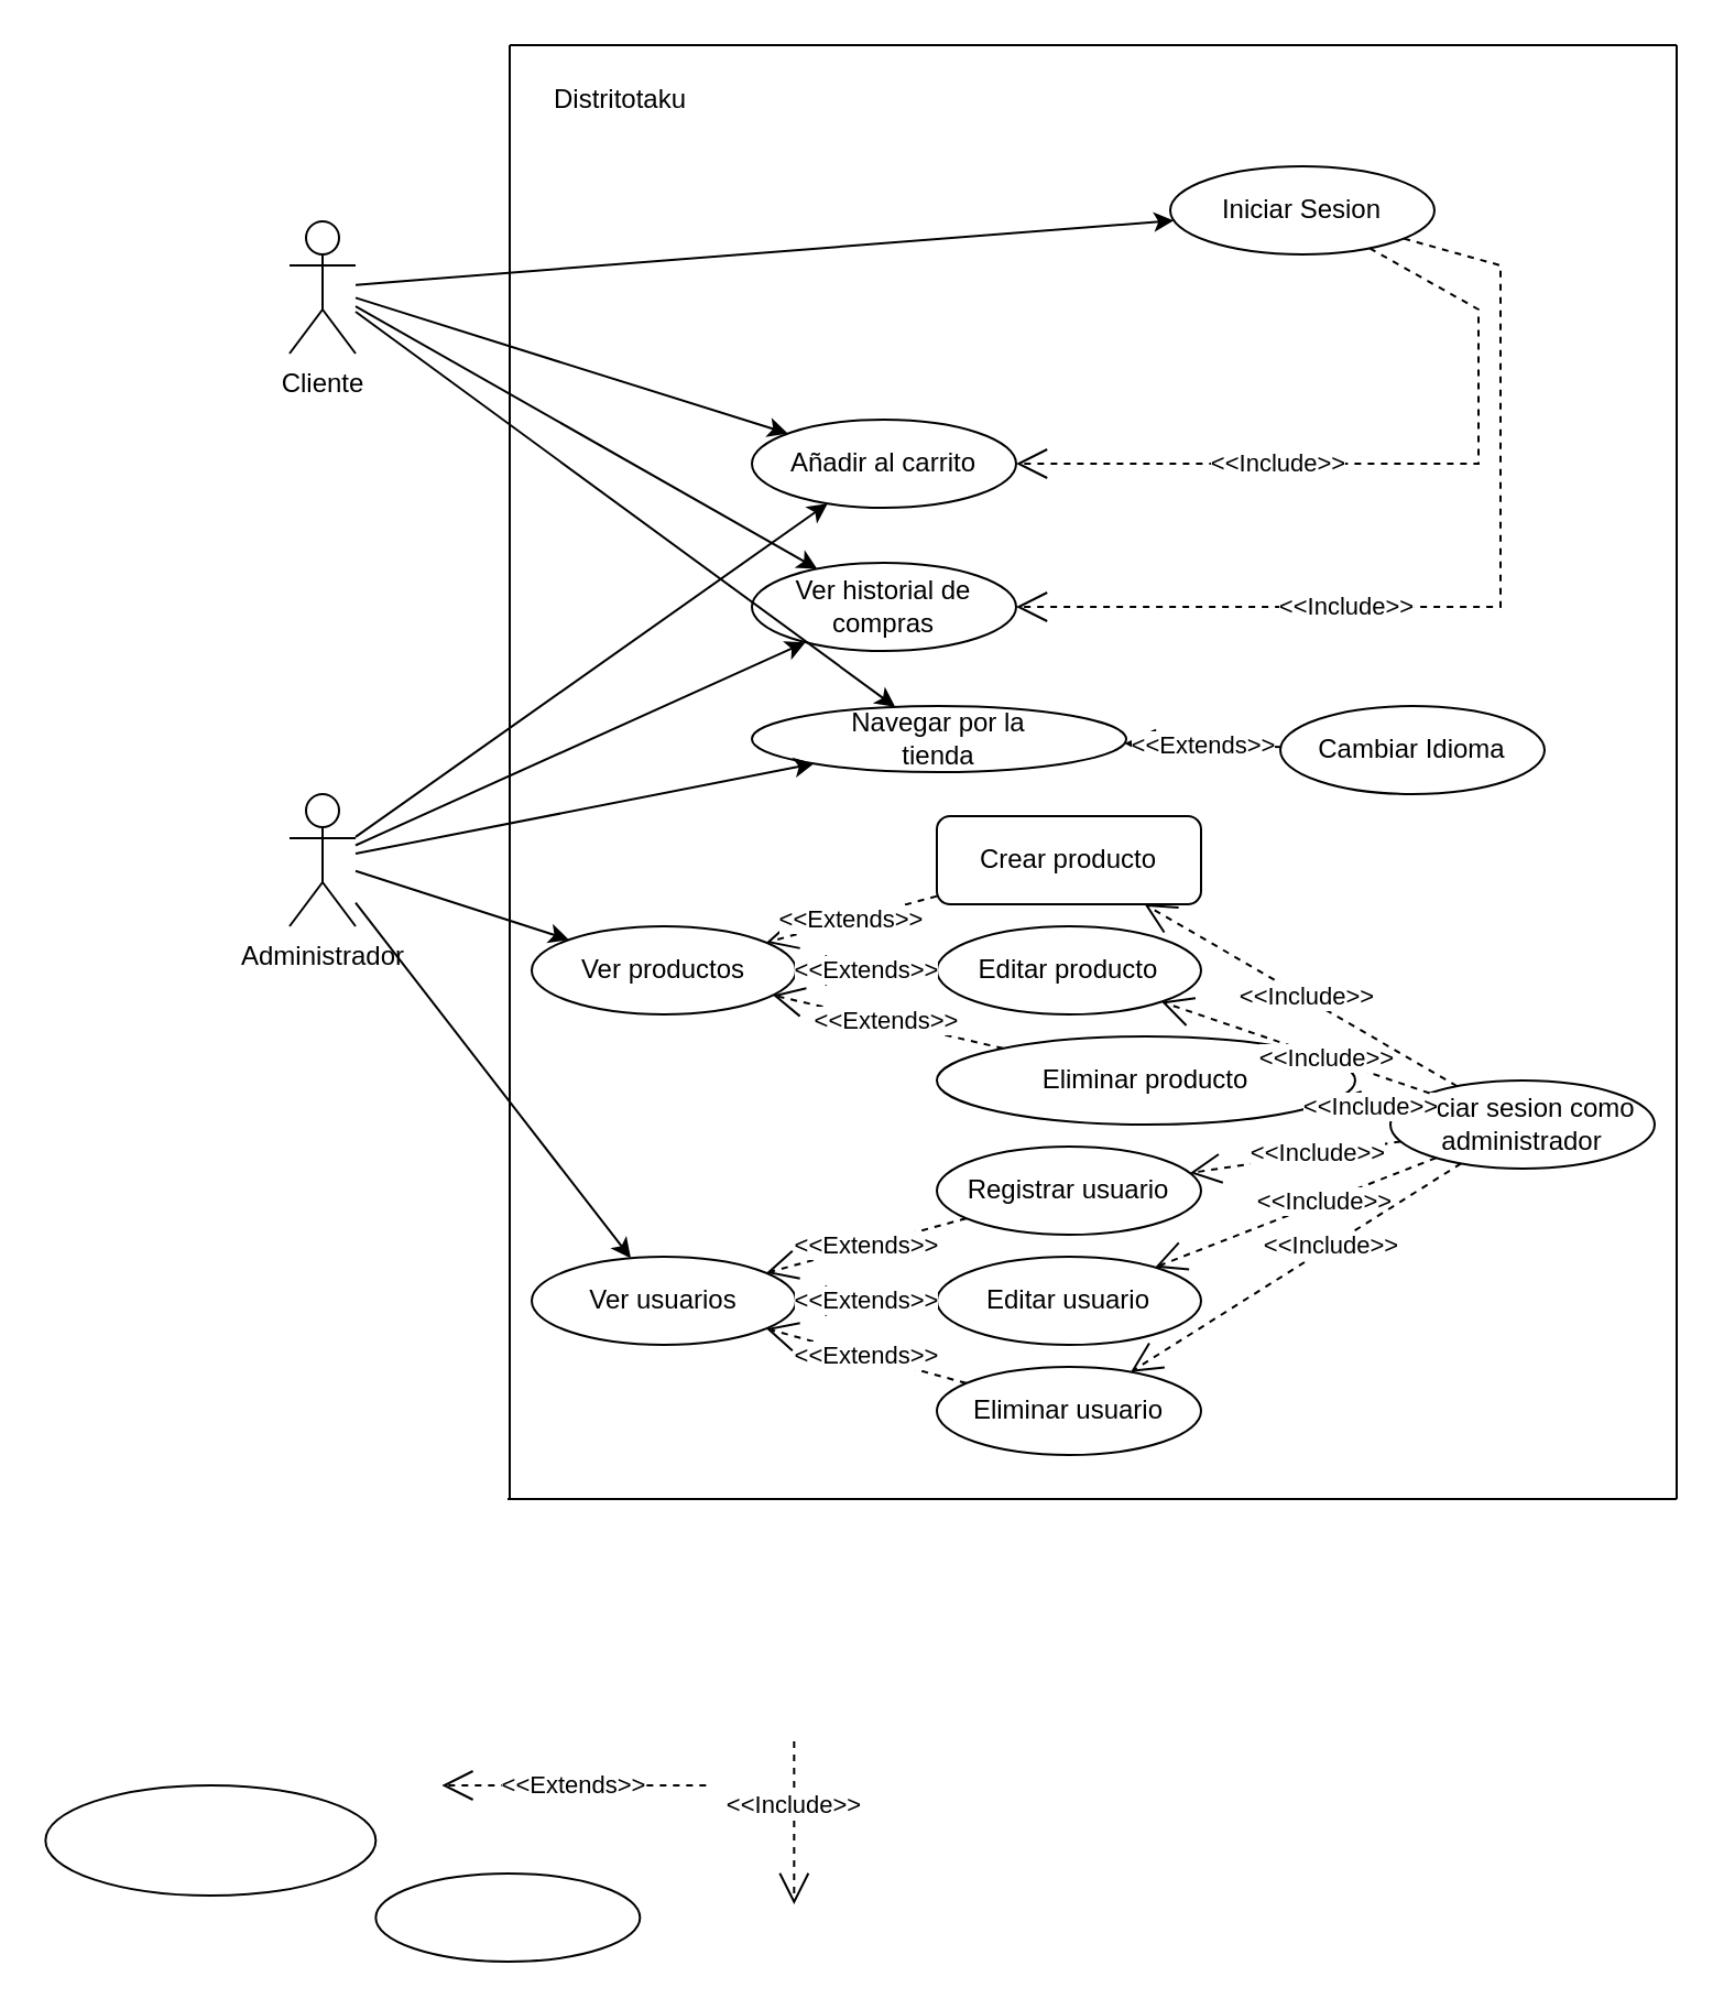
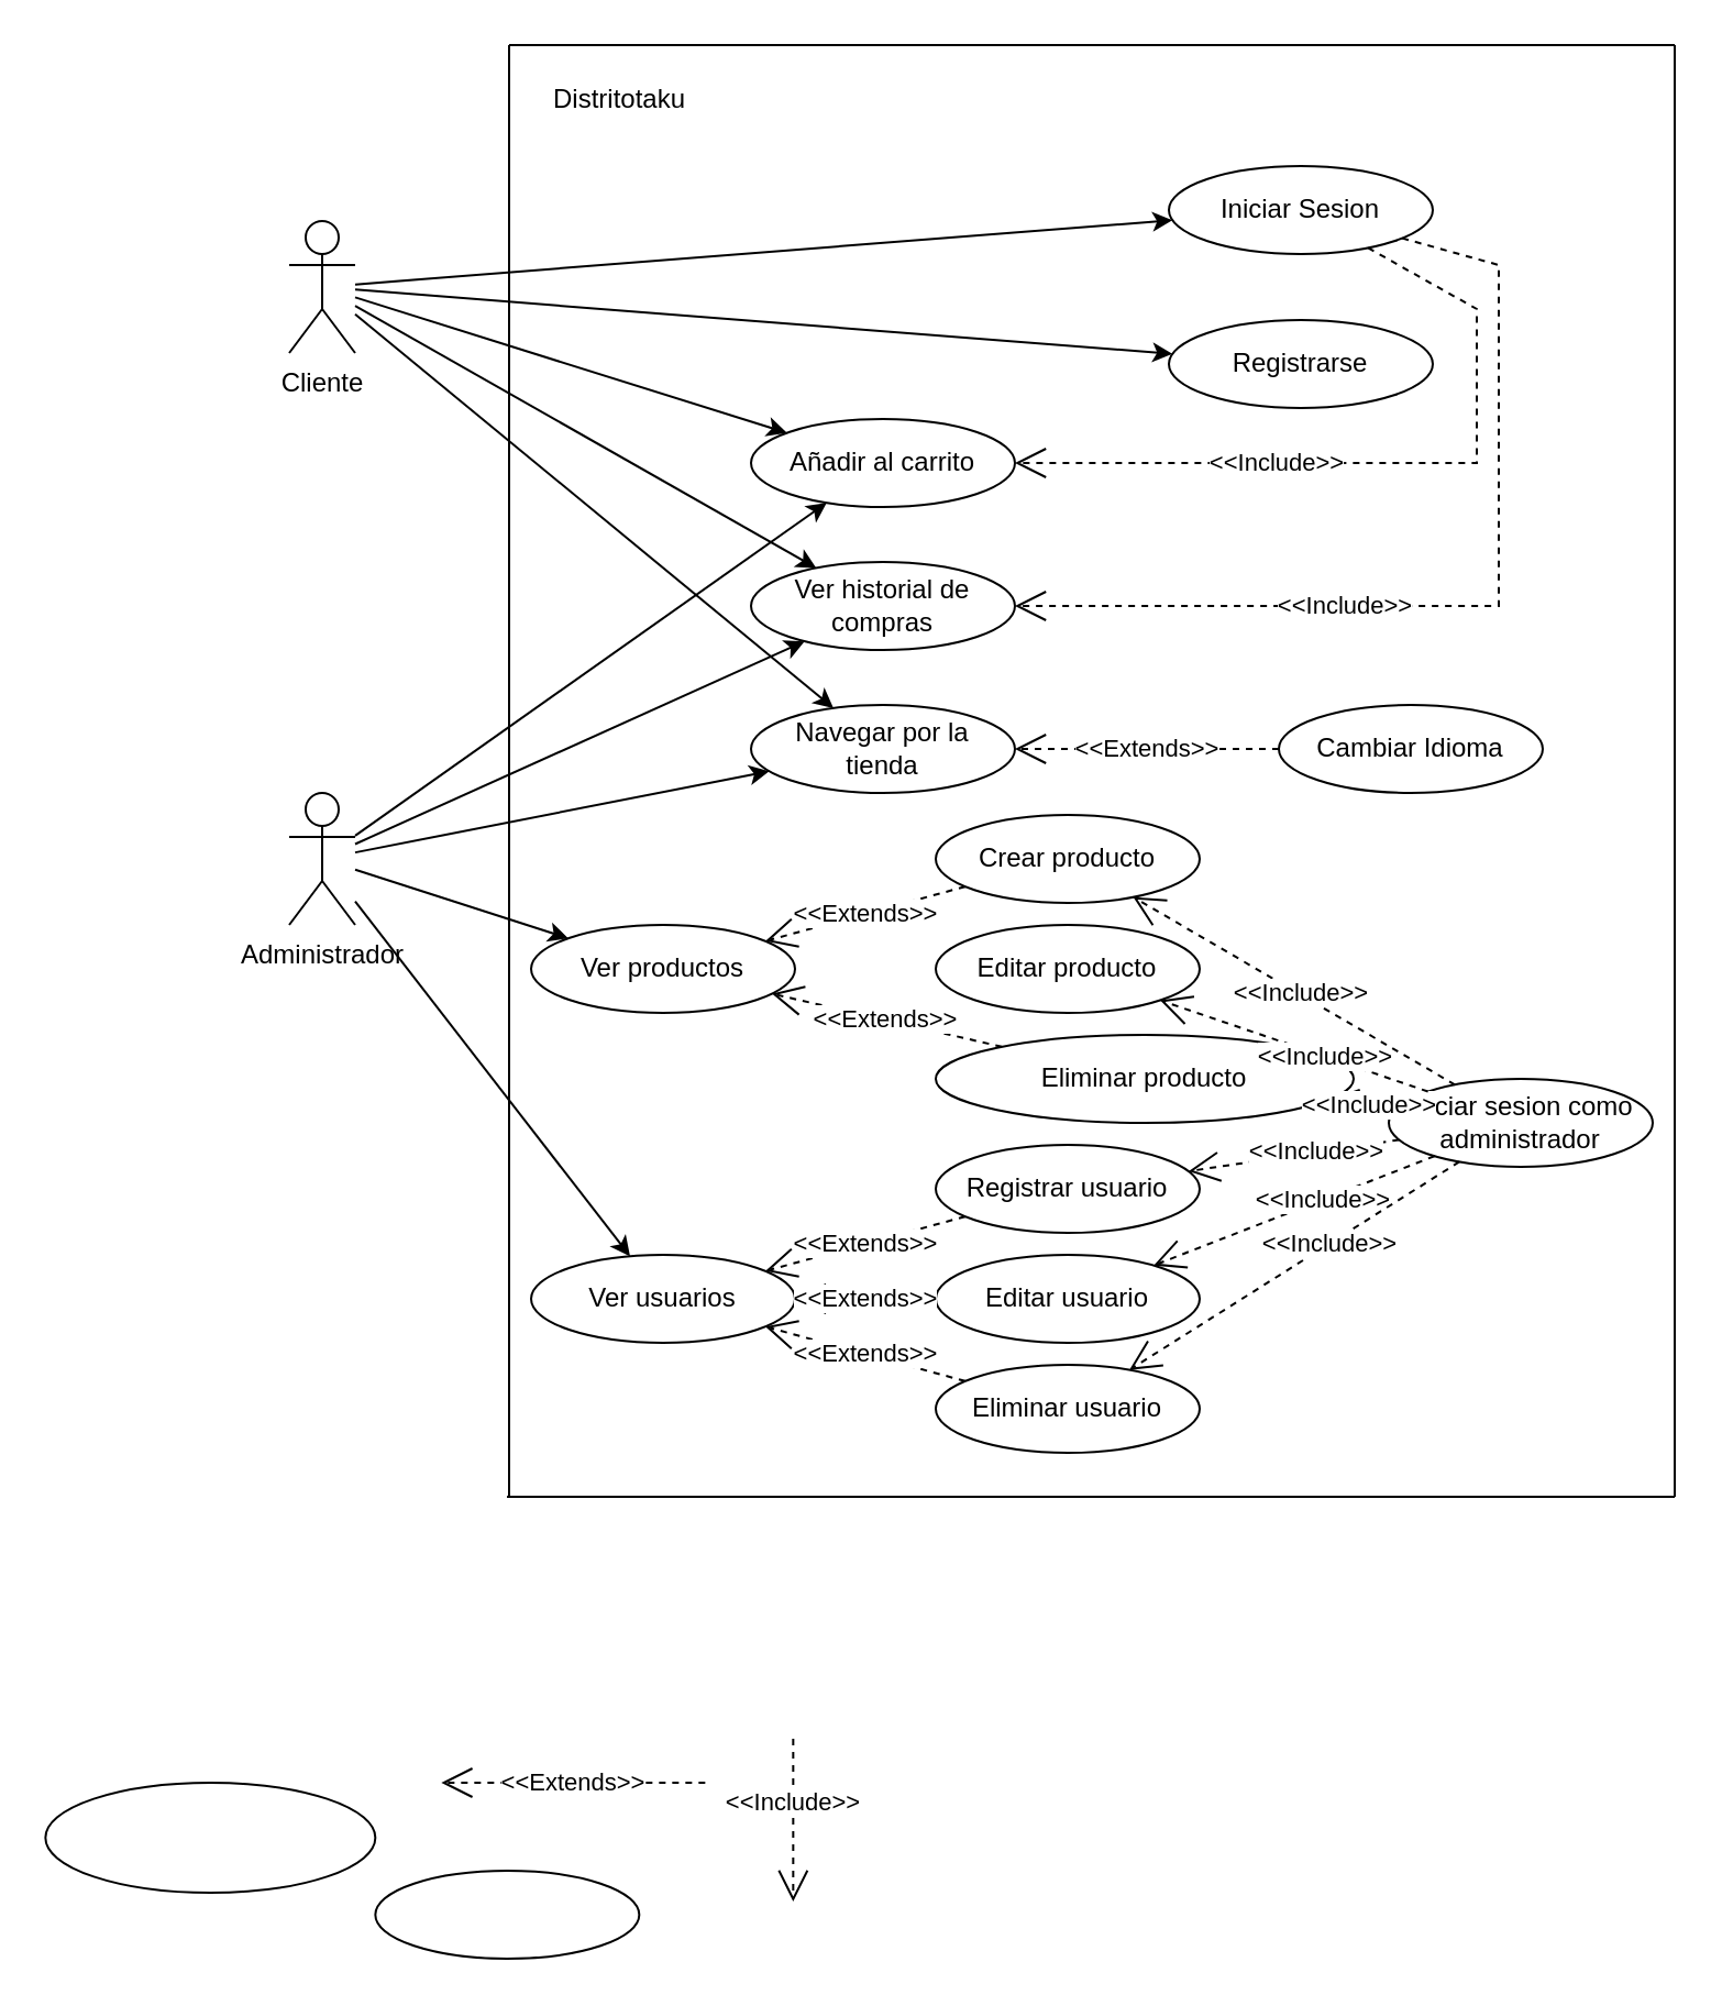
  <mxCell id="0" />
  <mxCell id="1" parent="0" />
  <mxCell id="2" value="" style="endArrow=none;html=1;rounded=0;" edge="1" parent="1"><mxGeometry width="50" height="50" relative="1" as="geometry"><mxPoint x="231" y="680" as="sourcePoint" /><mxPoint x="231" y="20" as="targetPoint" /></mxGeometry></mxCell>
  <mxCell id="3" value="" style="endArrow=none;html=1;rounded=0;" edge="1" parent="1"><mxGeometry width="50" height="50" relative="1" as="geometry"><mxPoint x="761" y="680" as="sourcePoint" /><mxPoint x="761" y="20" as="targetPoint" /></mxGeometry></mxCell>
  <mxCell id="4" value="" style="endArrow=none;html=1;rounded=0;" edge="1" parent="1"><mxGeometry width="50" height="50" relative="1" as="geometry"><mxPoint x="231" y="20" as="sourcePoint" /><mxPoint x="761" y="20" as="targetPoint" /></mxGeometry></mxCell>
  <mxCell id="5" value="" style="endArrow=none;html=1;rounded=0;" edge="1" parent="1"><mxGeometry width="50" height="50" relative="1" as="geometry"><mxPoint x="230" y="680" as="sourcePoint" /><mxPoint x="761" y="680" as="targetPoint" /></mxGeometry></mxCell>
  <mxCell id="6" value="Distritotaku" style="text;html=1;align=center;verticalAlign=middle;resizable=0;points=[];autosize=1;strokeColor=none;fillColor=none;" vertex="1" parent="1"><mxGeometry x="241" y="30" width="80" height="30" as="geometry" /></mxCell>
  <mxCell id="7" value="Cliente" style="shape=umlActor;verticalLabelPosition=bottom;verticalAlign=top;html=1;outlineConnect=0;" vertex="1" parent="1"><mxGeometry x="131" y="100" width="30" height="60" as="geometry" /></mxCell>
  <mxCell id="8" value="&amp;lt;&amp;lt;Include&amp;gt;&amp;gt;" style="endArrow=open;endSize=12;dashed=1;html=1;rounded=0;" edge="1" parent="1"><mxGeometry x="-0.216" width="160" relative="1" as="geometry"><mxPoint x="360.17" y="790" as="sourcePoint" /><mxPoint x="360.17" y="864" as="targetPoint" /><mxPoint as="offset" /></mxGeometry></mxCell>
  <mxCell id="9" value="&amp;lt;&amp;lt;Extends&amp;gt;&amp;gt;" style="endArrow=open;endSize=12;dashed=1;html=1;rounded=0;" edge="1" parent="1"><mxGeometry width="160" relative="1" as="geometry"><mxPoint x="320.17" y="810" as="sourcePoint" /><mxPoint x="200.17" y="810" as="targetPoint" /><mxPoint as="offset" /></mxGeometry></mxCell>
  <mxCell id="10" value="" style="ellipse;whiteSpace=wrap;html=1;" vertex="1" parent="1"><mxGeometry x="20.17" y="810" width="150" height="50" as="geometry" /></mxCell>
  <mxCell id="11" value="" style="ellipse;whiteSpace=wrap;html=1;" vertex="1" parent="1"><mxGeometry x="170.17" y="850" width="120" height="40" as="geometry" /></mxCell>
  <mxCell id="12" value="Administrador" style="shape=umlActor;verticalLabelPosition=bottom;verticalAlign=top;html=1;outlineConnect=0;" vertex="1" parent="1"><mxGeometry x="131" y="360" width="30" height="60" as="geometry" /></mxCell>
  <mxCell id="13" value="Iniciar Sesion" style="ellipse;whiteSpace=wrap;html=1;" vertex="1" parent="1"><mxGeometry x="531" y="75" width="120" height="40" as="geometry" /></mxCell>
+ <mxCell id="14" value="Registrarse" style="ellipse;whiteSpace=wrap;html=1;" vertex="1" parent="1"><mxGeometry x="531" y="145" width="120" height="40" as="geometry" /></mxCell>
  <mxCell id="15" value="Añadir al carrito" style="ellipse;whiteSpace=wrap;html=1;" vertex="1" parent="1"><mxGeometry x="341" y="190" width="120" height="40" as="geometry" /></mxCell>
  <mxCell id="16" value="Ver historial de compras" style="ellipse;whiteSpace=wrap;html=1;" vertex="1" parent="1"><mxGeometry x="341" y="255" width="120" height="40" as="geometry" /></mxCell>
- <mxCell id="17" value="Navegar por la&lt;br&gt;tienda" style="ellipse;whiteSpace=wrap;html=1;" vertex="1" parent="1"><mxGeometry x="341" y="320" width="170" height="30" as="geometry" /></mxCell>
+ <mxCell id="17" value="Navegar por la&lt;br&gt;tienda" style="ellipse;whiteSpace=wrap;html=1;" vertex="1" parent="1"><mxGeometry x="341" y="320" width="120" height="40" as="geometry" /></mxCell>
  <mxCell id="18" value="&amp;lt;&amp;lt;Include&amp;gt;&amp;gt;" style="endArrow=open;endSize=12;dashed=1;html=1;rounded=0;" edge="1" parent="1" source="13" target="15"><mxGeometry x="0.294" width="160" relative="1" as="geometry"><mxPoint x="641" y="209.58" as="sourcePoint" /><mxPoint x="521" y="209.58" as="targetPoint" /><mxPoint as="offset" /><Array as="points"><mxPoint x="671" y="140" /><mxPoint x="671" y="210" /></Array></mxGeometry></mxCell>
  <mxCell id="19" value="&amp;lt;&amp;lt;Include&amp;gt;&amp;gt;" style="endArrow=open;endSize=12;dashed=1;html=1;rounded=0;" edge="1" parent="1" source="13" target="16"><mxGeometry x="0.287" width="160" relative="1" as="geometry"><mxPoint x="551" y="221" as="sourcePoint" /><mxPoint x="551" y="295" as="targetPoint" /><mxPoint as="offset" /><Array as="points"><mxPoint x="681" y="120" /><mxPoint x="681" y="275" /></Array></mxGeometry></mxCell>
  <mxCell id="20" value="Cambiar Idioma" style="ellipse;whiteSpace=wrap;html=1;" vertex="1" parent="1"><mxGeometry x="581" y="320" width="120" height="40" as="geometry" /></mxCell>
  <mxCell id="21" value="&amp;lt;&amp;lt;Extends&amp;gt;&amp;gt;" style="endArrow=open;endSize=12;dashed=1;html=1;rounded=0;" edge="1" parent="1" source="20" target="17"><mxGeometry width="160" relative="1" as="geometry"><mxPoint x="571" y="370" as="sourcePoint" /><mxPoint x="451" y="370" as="targetPoint" /><mxPoint as="offset" /></mxGeometry></mxCell>
  <mxCell id="22" value="" style="endArrow=classic;html=1;rounded=0;" edge="1" parent="1" source="7" target="13"><mxGeometry width="50" height="50" relative="1" as="geometry"><mxPoint x="201" y="140" as="sourcePoint" /><mxPoint x="251" y="90" as="targetPoint" /></mxGeometry></mxCell>
+ <mxCell id="23" value="" style="endArrow=classic;html=1;rounded=0;" edge="1" parent="1" source="7" target="14"><mxGeometry width="50" height="50" relative="1" as="geometry"><mxPoint x="121" y="270" as="sourcePoint" /><mxPoint x="171" y="220" as="targetPoint" /></mxGeometry></mxCell>
  <mxCell id="24" value="" style="endArrow=classic;html=1;rounded=0;" edge="1" parent="1" source="12" target="15"><mxGeometry width="50" height="50" relative="1" as="geometry"><mxPoint x="141" y="325" as="sourcePoint" /><mxPoint x="191" y="275" as="targetPoint" /></mxGeometry></mxCell>
  <mxCell id="25" value="" style="endArrow=classic;html=1;rounded=0;" edge="1" parent="1" source="12" target="16"><mxGeometry width="50" height="50" relative="1" as="geometry"><mxPoint x="261" y="415" as="sourcePoint" /><mxPoint x="311" y="365" as="targetPoint" /></mxGeometry></mxCell>
  <mxCell id="26" value="" style="endArrow=classic;html=1;rounded=0;" edge="1" parent="1" source="12" target="17"><mxGeometry width="50" height="50" relative="1" as="geometry"><mxPoint x="301" y="440" as="sourcePoint" /><mxPoint x="351" y="390" as="targetPoint" /></mxGeometry></mxCell>
  <mxCell id="27" value="" style="endArrow=classic;html=1;rounded=0;" edge="1" parent="1" source="7" target="15"><mxGeometry width="50" height="50" relative="1" as="geometry"><mxPoint x="91" y="320" as="sourcePoint" /><mxPoint x="141" y="270" as="targetPoint" /></mxGeometry></mxCell>
  <mxCell id="28" value="" style="endArrow=classic;html=1;rounded=0;" edge="1" parent="1" source="7" target="16"><mxGeometry width="50" height="50" relative="1" as="geometry"><mxPoint x="151" y="290" as="sourcePoint" /><mxPoint x="201" y="240" as="targetPoint" /></mxGeometry></mxCell>
  <mxCell id="29" value="" style="endArrow=classic;html=1;rounded=0;" edge="1" parent="1" source="7" target="17"><mxGeometry width="50" height="50" relative="1" as="geometry"><mxPoint x="81" y="255" as="sourcePoint" /><mxPoint x="131" y="205" as="targetPoint" /></mxGeometry></mxCell>
- <mxCell id="30" value="Crear producto" style="whiteSpace=wrap;html=1;rounded=1;" vertex="1" parent="1"><mxGeometry x="425" y="370" width="120" height="40" as="geometry" /></mxCell>
+ <mxCell id="30" value="Crear producto" style="ellipse;whiteSpace=wrap;html=1;" vertex="1" parent="1"><mxGeometry x="425" y="370" width="120" height="40" as="geometry" /></mxCell>
  <mxCell id="31" value="Ver productos" style="ellipse;whiteSpace=wrap;html=1;" vertex="1" parent="1"><mxGeometry x="241" y="420" width="120" height="40" as="geometry" /></mxCell>
  <mxCell id="32" value="Editar producto" style="ellipse;whiteSpace=wrap;html=1;" vertex="1" parent="1"><mxGeometry x="425" y="420" width="120" height="40" as="geometry" /></mxCell>
  <mxCell id="33" value="Eliminar producto" style="ellipse;whiteSpace=wrap;html=1;" vertex="1" parent="1"><mxGeometry x="425" y="470" width="190" height="40" as="geometry" /></mxCell>
  <mxCell id="34" value="Iniciar sesion como administrador" style="ellipse;whiteSpace=wrap;html=1;" vertex="1" parent="1"><mxGeometry x="631" y="490" width="120" height="40" as="geometry" /></mxCell>
  <mxCell id="35" value="&amp;lt;&amp;lt;Extends&amp;gt;&amp;gt;" style="endArrow=open;endSize=12;dashed=1;html=1;rounded=0;" edge="1" parent="1" source="33" target="31"><mxGeometry width="160" relative="1" as="geometry"><mxPoint x="396" y="510" as="sourcePoint" /><mxPoint x="276" y="510" as="targetPoint" /><mxPoint as="offset" /></mxGeometry></mxCell>
- <mxCell id="36" value="&amp;lt;&amp;lt;Extends&amp;gt;&amp;gt;" style="endArrow=open;endSize=12;dashed=1;html=1;rounded=0;" edge="1" parent="1" source="32" target="31"><mxGeometry width="160" relative="1" as="geometry"><mxPoint x="411" y="520" as="sourcePoint" /><mxPoint x="291" y="520" as="targetPoint" /><mxPoint as="offset" /></mxGeometry></mxCell>
  <mxCell id="37" value="&amp;lt;&amp;lt;Extends&amp;gt;&amp;gt;" style="endArrow=open;endSize=12;dashed=1;html=1;rounded=0;" edge="1" parent="1" source="30" target="31"><mxGeometry width="160" relative="1" as="geometry"><mxPoint x="391" y="500" as="sourcePoint" /><mxPoint x="271" y="500" as="targetPoint" /><mxPoint as="offset" /></mxGeometry></mxCell>
  <mxCell id="38" value="&amp;lt;&amp;lt;Include&amp;gt;&amp;gt;" style="endArrow=open;endSize=12;dashed=1;html=1;rounded=0;" edge="1" parent="1" source="34" target="33"><mxGeometry x="-0.216" width="160" relative="1" as="geometry"><mxPoint x="571" y="480" as="sourcePoint" /><mxPoint x="571" y="554" as="targetPoint" /><mxPoint as="offset" /></mxGeometry></mxCell>
  <mxCell id="39" value="&amp;lt;&amp;lt;Include&amp;gt;&amp;gt;" style="endArrow=open;endSize=12;dashed=1;html=1;rounded=0;" edge="1" parent="1" source="34" target="32"><mxGeometry x="-0.216" width="160" relative="1" as="geometry"><mxPoint x="571" y="346" as="sourcePoint" /><mxPoint x="571" y="420" as="targetPoint" /><mxPoint as="offset" /></mxGeometry></mxCell>
  <mxCell id="40" value="&amp;lt;&amp;lt;Include&amp;gt;&amp;gt;" style="endArrow=open;endSize=12;dashed=1;html=1;rounded=0;" edge="1" parent="1" source="34" target="30"><mxGeometry x="-0.031" y="-2" width="160" relative="1" as="geometry"><mxPoint x="580.17" y="336" as="sourcePoint" /><mxPoint x="580.17" y="410" as="targetPoint" /><mxPoint y="1" as="offset" /></mxGeometry></mxCell>
  <mxCell id="41" value="Registrar usuario" style="ellipse;whiteSpace=wrap;html=1;" vertex="1" parent="1"><mxGeometry x="425" y="520" width="120" height="40" as="geometry" /></mxCell>
  <mxCell id="42" value="Ver usuarios" style="ellipse;whiteSpace=wrap;html=1;" vertex="1" parent="1"><mxGeometry x="241" y="570" width="120" height="40" as="geometry" /></mxCell>
  <mxCell id="43" value="Editar usuario" style="ellipse;whiteSpace=wrap;html=1;" vertex="1" parent="1"><mxGeometry x="425" y="570" width="120" height="40" as="geometry" /></mxCell>
  <mxCell id="44" value="Eliminar usuario" style="ellipse;whiteSpace=wrap;html=1;" vertex="1" parent="1"><mxGeometry x="425" y="620" width="120" height="40" as="geometry" /></mxCell>
  <mxCell id="45" value="&amp;lt;&amp;lt;Extends&amp;gt;&amp;gt;" style="endArrow=open;endSize=12;dashed=1;html=1;rounded=0;" edge="1" parent="1" source="44" target="42"><mxGeometry width="160" relative="1" as="geometry"><mxPoint x="396" y="660" as="sourcePoint" /><mxPoint x="276" y="660" as="targetPoint" /><mxPoint as="offset" /></mxGeometry></mxCell>
  <mxCell id="46" value="&amp;lt;&amp;lt;Extends&amp;gt;&amp;gt;" style="endArrow=open;endSize=12;dashed=1;html=1;rounded=0;" edge="1" parent="1" source="43" target="42"><mxGeometry width="160" relative="1" as="geometry"><mxPoint x="411" y="670" as="sourcePoint" /><mxPoint x="291" y="670" as="targetPoint" /><mxPoint as="offset" /></mxGeometry></mxCell>
  <mxCell id="47" value="&amp;lt;&amp;lt;Extends&amp;gt;&amp;gt;" style="endArrow=open;endSize=12;dashed=1;html=1;rounded=0;" edge="1" parent="1" source="41" target="42"><mxGeometry width="160" relative="1" as="geometry"><mxPoint x="391" y="650" as="sourcePoint" /><mxPoint x="271" y="650" as="targetPoint" /><mxPoint as="offset" /></mxGeometry></mxCell>
  <mxCell id="48" value="&amp;lt;&amp;lt;Include&amp;gt;&amp;gt;" style="endArrow=open;endSize=12;dashed=1;html=1;rounded=0;" edge="1" parent="1" source="34" target="41"><mxGeometry x="-0.216" width="160" relative="1" as="geometry"><mxPoint x="621" y="570" as="sourcePoint" /><mxPoint x="621" y="644" as="targetPoint" /><mxPoint as="offset" /></mxGeometry></mxCell>
  <mxCell id="49" value="&amp;lt;&amp;lt;Include&amp;gt;&amp;gt;" style="endArrow=open;endSize=12;dashed=1;html=1;rounded=0;" edge="1" parent="1" source="34" target="43"><mxGeometry x="-0.216" width="160" relative="1" as="geometry"><mxPoint x="621" y="553" as="sourcePoint" /><mxPoint x="621" y="627" as="targetPoint" /><mxPoint as="offset" /></mxGeometry></mxCell>
  <mxCell id="50" value="&amp;lt;&amp;lt;Include&amp;gt;&amp;gt;" style="endArrow=open;endSize=12;dashed=1;html=1;rounded=0;" edge="1" parent="1" source="34" target="44"><mxGeometry x="-0.216" width="160" relative="1" as="geometry"><mxPoint x="621" y="603" as="sourcePoint" /><mxPoint x="621" y="677" as="targetPoint" /><mxPoint as="offset" /></mxGeometry></mxCell>
  <mxCell id="51" value="" style="endArrow=classic;html=1;rounded=0;" edge="1" parent="1" source="12" target="31"><mxGeometry width="50" height="50" relative="1" as="geometry"><mxPoint x="81" y="550" as="sourcePoint" /><mxPoint x="131" y="500" as="targetPoint" /></mxGeometry></mxCell>
  <mxCell id="52" value="" style="endArrow=classic;html=1;rounded=0;" edge="1" parent="1" source="12" target="42"><mxGeometry width="50" height="50" relative="1" as="geometry"><mxPoint x="144" y="479" as="sourcePoint" /><mxPoint x="241" y="510" as="targetPoint" /></mxGeometry></mxCell>
